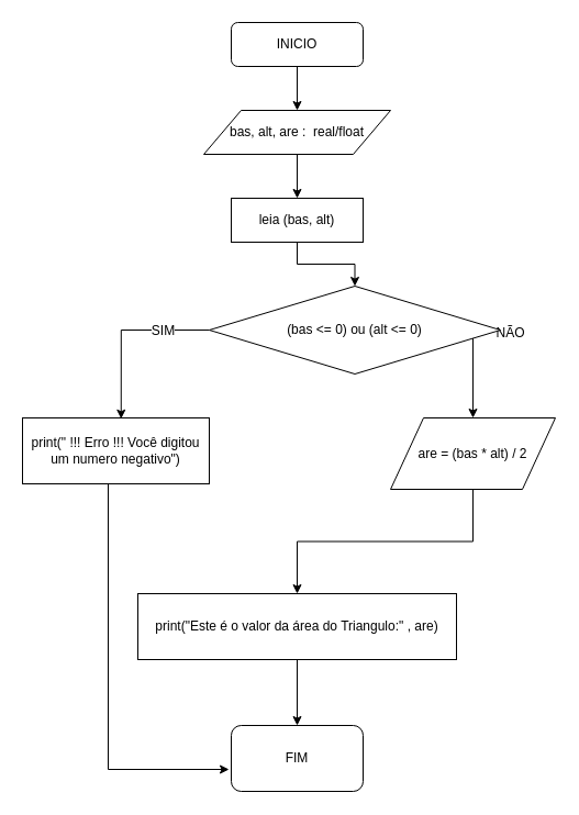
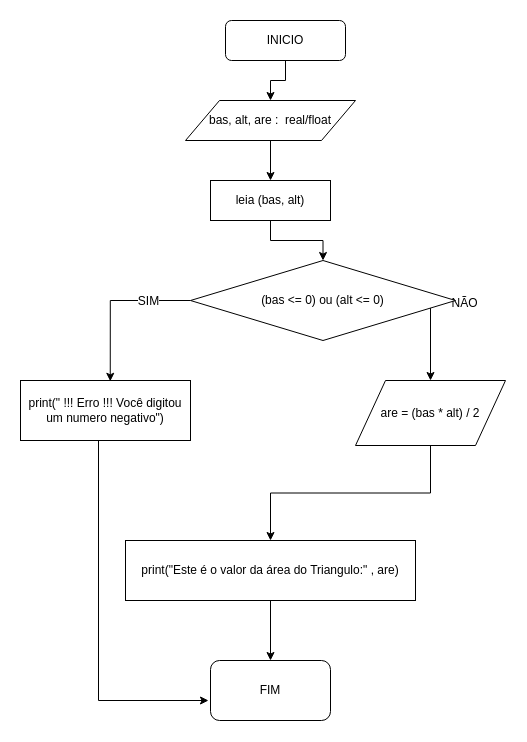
  <mxCell id="0" />
  <mxCell id="1" parent="0" />
  <mxCell id="2" style="edgeStyle=orthogonalEdgeStyle;rounded=0;orthogonalLoop=1;jettySize=auto;html=1;" parent="1" source="3" target="5" edge="1"><mxGeometry relative="1" as="geometry" /></mxCell>
- <mxCell id="3" value="INICIO" style="rounded=1;whiteSpace=wrap;html=1;" parent="1" vertex="1"><mxGeometry x="210" y="20" width="120" height="40" as="geometry" /></mxCell>
+ <mxCell id="3" value="INICIO" style="rounded=1;whiteSpace=wrap;html=1;" parent="1" vertex="1"><mxGeometry x="225" y="20" width="120" height="40" as="geometry" /></mxCell>
  <mxCell id="4" style="edgeStyle=orthogonalEdgeStyle;rounded=0;orthogonalLoop=1;jettySize=auto;html=1;entryX=0.5;entryY=0;entryDx=0;entryDy=0;" parent="1" source="5" target="7" edge="1"><mxGeometry relative="1" as="geometry" /></mxCell>
  <mxCell id="5" value="bas, alt, are :&amp;nbsp; real/float" style="shape=parallelogram;perimeter=parallelogramPerimeter;whiteSpace=wrap;html=1;" parent="1" vertex="1"><mxGeometry x="185" y="100" width="170" height="40" as="geometry" /></mxCell>
  <mxCell id="6" style="edgeStyle=orthogonalEdgeStyle;rounded=0;orthogonalLoop=1;jettySize=auto;html=1;entryX=0.5;entryY=0;entryDx=0;entryDy=0;" parent="1" source="7" target="12" edge="1"><mxGeometry relative="1" as="geometry" /></mxCell>
  <mxCell id="7" value="leia (bas, alt)" style="rounded=0;whiteSpace=wrap;html=1;" parent="1" vertex="1"><mxGeometry x="210" y="180" width="120" height="40" as="geometry" /></mxCell>
  <mxCell id="8" style="edgeStyle=orthogonalEdgeStyle;rounded=0;orthogonalLoop=1;jettySize=auto;html=1;exitX=1;exitY=0.5;exitDx=0;exitDy=0;entryX=0.5;entryY=0;entryDx=0;entryDy=0;" parent="1" source="12" target="16" edge="1"><mxGeometry relative="1" as="geometry"><mxPoint x="470" y="299.862" as="targetPoint" /><Array as="points"><mxPoint x="430" y="300" /><mxPoint x="430" y="380" /></Array></mxGeometry></mxCell>
  <mxCell id="9" value="NÃO" style="text;html=1;resizable=0;points=[];align=center;verticalAlign=middle;labelBackgroundColor=#ffffff;" parent="8" vertex="1" connectable="0"><mxGeometry x="-0.776" y="1" relative="1" as="geometry"><mxPoint x="20" y="1" as="offset" /></mxGeometry></mxCell>
  <mxCell id="10" style="edgeStyle=orthogonalEdgeStyle;rounded=0;orthogonalLoop=1;jettySize=auto;html=1;exitX=0;exitY=0.5;exitDx=0;exitDy=0;entryX=0.528;entryY=0.013;entryDx=0;entryDy=0;entryPerimeter=0;" parent="1" source="12" target="14" edge="1"><mxGeometry relative="1" as="geometry"><mxPoint x="100" y="340" as="targetPoint" /><Array as="points"><mxPoint x="110" y="300" /></Array></mxGeometry></mxCell>
  <mxCell id="11" value="SIM" style="text;html=1;resizable=0;points=[];align=center;verticalAlign=middle;labelBackgroundColor=#ffffff;" parent="10" vertex="1" connectable="0"><mxGeometry x="-0.308" y="-1" relative="1" as="geometry"><mxPoint x="13.5" y="1" as="offset" /></mxGeometry></mxCell>
  <mxCell id="12" value="(bas &amp;lt;= 0) ou (alt &amp;lt;= 0)" style="rhombus;whiteSpace=wrap;html=1;" parent="1" vertex="1"><mxGeometry x="190" y="260" width="265" height="80" as="geometry" /></mxCell>
  <mxCell id="13" style="edgeStyle=orthogonalEdgeStyle;rounded=0;orthogonalLoop=1;jettySize=auto;html=1;" parent="1" source="14" edge="1"><mxGeometry relative="1" as="geometry"><mxPoint x="208" y="700" as="targetPoint" /><Array as="points"><mxPoint x="98" y="700" /></Array></mxGeometry></mxCell>
  <mxCell id="14" value="print(&quot; !!! Erro !!! Você digitou um numero negativo&quot;)" style="rounded=0;whiteSpace=wrap;html=1;" parent="1" vertex="1"><mxGeometry x="20" y="380" width="170" height="60" as="geometry" /></mxCell>
  <mxCell id="15" style="edgeStyle=orthogonalEdgeStyle;rounded=0;orthogonalLoop=1;jettySize=auto;html=1;" parent="1" source="16" target="18" edge="1"><mxGeometry relative="1" as="geometry" /></mxCell>
  <mxCell id="16" value="are = (bas * alt) / 2" style="shape=parallelogram;perimeter=parallelogramPerimeter;whiteSpace=wrap;html=1;" parent="1" vertex="1"><mxGeometry x="355" y="380" width="150" height="65" as="geometry" /></mxCell>
  <mxCell id="17" style="edgeStyle=orthogonalEdgeStyle;rounded=0;orthogonalLoop=1;jettySize=auto;html=1;entryX=0.5;entryY=0;entryDx=0;entryDy=0;" parent="1" source="18" target="19" edge="1"><mxGeometry relative="1" as="geometry" /></mxCell>
  <mxCell id="18" value="print(&quot;Este é o valor da área do Triangulo:&quot; , are)" style="rounded=0;whiteSpace=wrap;html=1;" parent="1" vertex="1"><mxGeometry x="125" y="540" width="290" height="60" as="geometry" /></mxCell>
  <mxCell id="19" value="FIM" style="rounded=1;whiteSpace=wrap;html=1;" parent="1" vertex="1"><mxGeometry x="210" y="660" width="120" height="60" as="geometry" /></mxCell>
